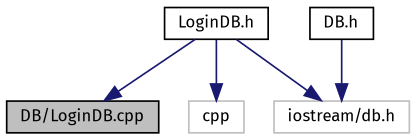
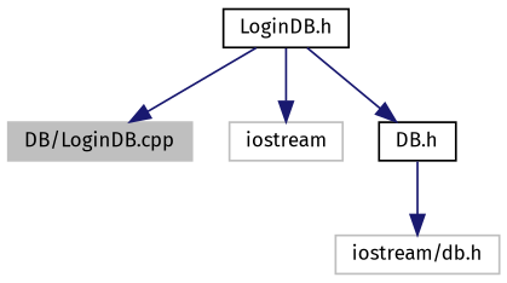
  digraph {
    fontname="Fira Sans"
    node [color=black fillcolor=white fontname="Fira Sans" fontsize=10 shape=record style=filled]
    edge [color=midnightblue fontname="Fira Sans" fontsize=10 labelfontname=Helvetica labelfontsize=10 style=solid]
-   n1 [fillcolor=grey75 fontcolor=black height=0.2 label="DB/LoginDB.cpp" width=0.4]
+   n1 [color=grey75 fillcolor=grey75 fontcolor=black height=0.2 label="DB/LoginDB.cpp" width=0.4]
    n2 [height=0.2 label="LoginDB.h" width=0.4]
-   n3 [color=grey75 height=0.2 label=cpp width=0.4]
+   n3 [color=grey75 height=0.2 label=iostream width=0.4]
    n4 [height=0.2 label="DB.h" width=0.4]
    n5 [color=grey75 height=0.2 label="iostream/db.h" width=0.4]
    n2 -> n1
    n2 -> n3
-   n2 -> n5
+   n2 -> n4
    n4 -> n5
  }
